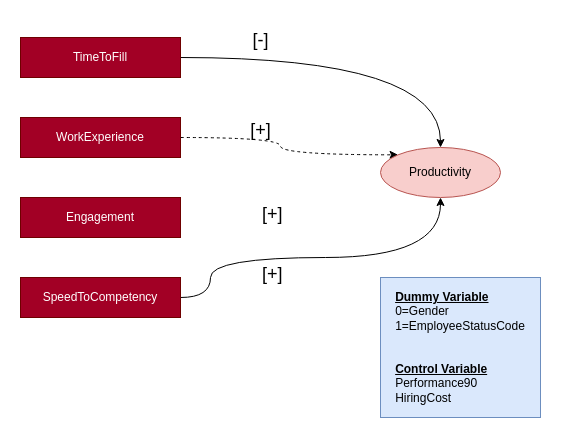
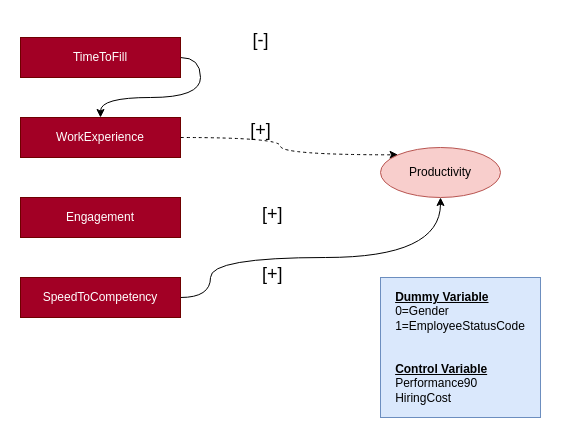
  <mxCell id="0" />
  <mxCell id="1" parent="0" />
- <mxCell id="2" style="edgeStyle=orthogonalEdgeStyle;rounded=0;orthogonalLoop=1;jettySize=auto;html=1;exitX=1;exitY=0.5;exitDx=0;exitDy=0;entryX=0.5;entryY=0;entryDx=0;entryDy=0;curved=1;" parent="1" source="3" target="9" edge="1"><mxGeometry relative="1" as="geometry" /></mxCell>
+ <mxCell id="2" style="edgeStyle=orthogonalEdgeStyle;rounded=0;orthogonalLoop=1;jettySize=auto;html=1;exitX=1;exitY=0.5;exitDx=0;exitDy=0;curved=1;" parent="1" source="3" target="5" edge="1"><mxGeometry relative="1" as="geometry" /></mxCell>
  <mxCell id="3" value="TimeToFill" style="rounded=0;whiteSpace=wrap;html=1;fillColor=#a20025;fontColor=#ffffff;strokeColor=#6F0000;" parent="1" vertex="1"><mxGeometry x="20" y="37" width="160" height="40" as="geometry" /></mxCell>
  <mxCell id="4" style="edgeStyle=orthogonalEdgeStyle;rounded=0;orthogonalLoop=1;jettySize=auto;html=1;exitX=1;exitY=0.5;exitDx=0;exitDy=0;curved=1;entryX=0;entryY=0;entryDx=0;entryDy=0;dashed=1;" parent="1" source="5" edge="1" target="9"><mxGeometry relative="1" as="geometry"><mxPoint x="440" y="147" as="targetPoint" /></mxGeometry></mxCell>
  <mxCell id="5" value="WorkExperience" style="rounded=0;whiteSpace=wrap;html=1;fillColor=#a20025;fontColor=#ffffff;strokeColor=#6F0000;" parent="1" vertex="1"><mxGeometry x="20" y="117" width="160" height="40" as="geometry" /></mxCell>
  <mxCell id="6" value="Engagement" style="rounded=0;whiteSpace=wrap;html=1;fillColor=#a20025;fontColor=#ffffff;strokeColor=#6F0000;" parent="1" vertex="1"><mxGeometry x="20" y="197" width="160" height="40" as="geometry" /></mxCell>
  <mxCell id="7" style="edgeStyle=orthogonalEdgeStyle;rounded=0;orthogonalLoop=1;jettySize=auto;html=1;exitX=1;exitY=0.5;exitDx=0;exitDy=0;curved=1;" parent="1" source="8" target="9" edge="1"><mxGeometry relative="1" as="geometry"><Array as="points"><mxPoint x="210" y="297" /><mxPoint x="210" y="257" /><mxPoint x="440" y="257" /></Array></mxGeometry></mxCell>
  <mxCell id="8" value="SpeedToCompetency" style="rounded=0;whiteSpace=wrap;html=1;fillColor=#a20025;fontColor=#ffffff;strokeColor=#6F0000;" parent="1" vertex="1"><mxGeometry x="20" y="277" width="160" height="40" as="geometry" /></mxCell>
  <mxCell id="9" value="Productivity" style="ellipse;whiteSpace=wrap;html=1;fillColor=#f8cecc;strokeColor=#b85450;" parent="1" vertex="1"><mxGeometry x="380" y="147" width="120" height="50" as="geometry" /></mxCell>
  <mxCell id="10" value="&lt;div style=&quot;text-align: justify;&quot;&gt;&lt;u style=&quot;background-color: initial;&quot;&gt;&lt;b&gt;Dummy Variable&lt;/b&gt;&lt;/u&gt;&lt;/div&gt;&lt;div style=&quot;text-align: justify;&quot;&gt;0=Gender&lt;/div&gt;&lt;div style=&quot;text-align: justify;&quot;&gt;1=EmployeeStatusCode&lt;/div&gt;&lt;div style=&quot;text-align: justify;&quot;&gt;&lt;br&gt;&lt;/div&gt;&lt;div style=&quot;text-align: justify;&quot;&gt;&lt;br&gt;&lt;/div&gt;&lt;div style=&quot;text-align: justify;&quot;&gt;&lt;u&gt;&lt;b&gt;Control Variable&lt;/b&gt;&lt;/u&gt;&lt;/div&gt;&lt;div style=&quot;text-align: justify;&quot;&gt;Performance90&lt;/div&gt;&lt;div style=&quot;text-align: justify;&quot;&gt;HiringCost&lt;/div&gt;" style="rounded=0;whiteSpace=wrap;html=1;fillColor=#dae8fc;strokeColor=#6c8ebf;" parent="1" vertex="1"><mxGeometry x="380" y="277" width="160" height="140" as="geometry" /></mxCell>
  <mxCell id="11" value="&lt;font style=&quot;font-size: 18px;&quot;&gt;[-]&lt;/font&gt;" style="text;html=1;align=center;verticalAlign=middle;resizable=0;points=[];autosize=1;strokeColor=none;fillColor=none;" parent="1" vertex="1"><mxGeometry x="240" y="20" width="40" height="40" as="geometry" /></mxCell>
  <mxCell id="12" value="&lt;font style=&quot;font-size: 18px;&quot;&gt;[+]&lt;/font&gt;" style="text;html=1;align=center;verticalAlign=middle;resizable=0;points=[];autosize=1;strokeColor=none;fillColor=none;" parent="1" vertex="1"><mxGeometry x="240" y="110" width="40" height="40" as="geometry" /></mxCell>
  <mxCell id="13" value="&lt;font style=&quot;font-size: 18px;&quot;&gt;[+]&lt;/font&gt;" style="text;whiteSpace=wrap;html=1;" parent="1" vertex="1"><mxGeometry x="260" y="197" width="50" height="40" as="geometry" /></mxCell>
  <mxCell id="14" value="&lt;font style=&quot;font-size: 18px;&quot;&gt;[+]&lt;/font&gt;" style="text;whiteSpace=wrap;html=1;" parent="1" vertex="1"><mxGeometry x="260" y="257" width="50" height="40" as="geometry" /></mxCell>
